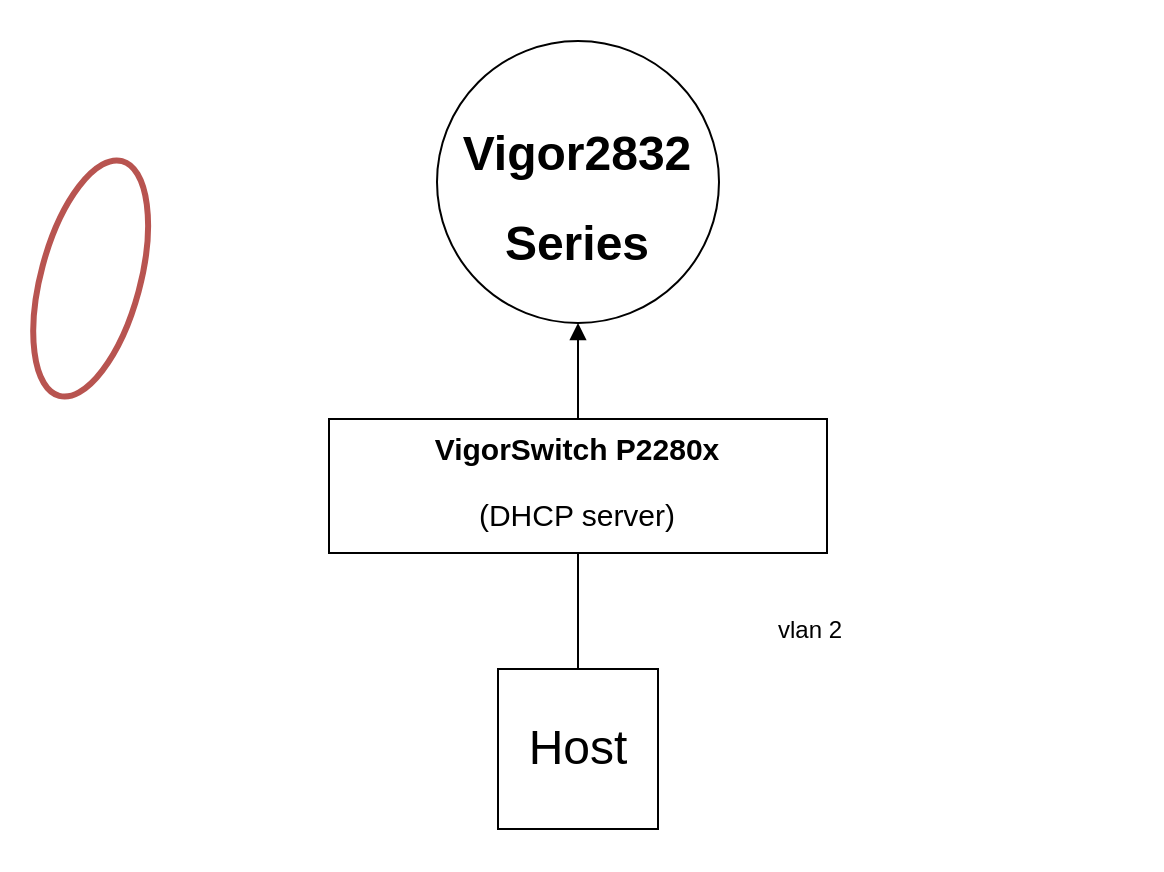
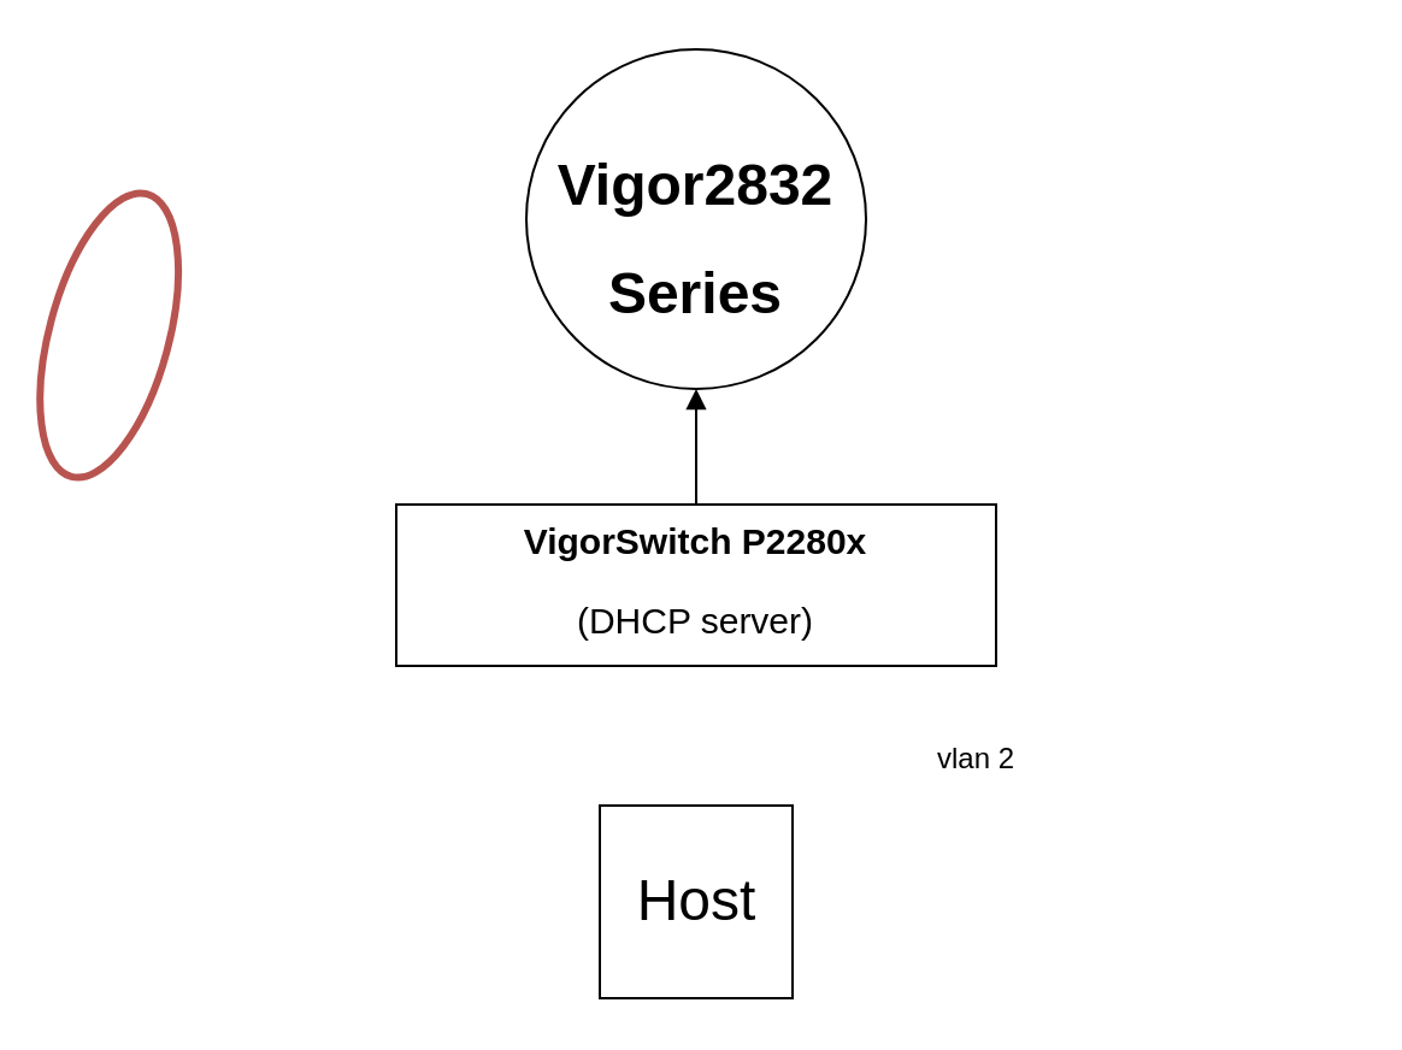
  <mxCell id="0" />
  <mxCell id="1" parent="0" />
  <mxCell id="2" value="&lt;h1 id=&quot;model_name_main&quot; style=&quot;font-size: 24px&quot;&gt;&lt;font style=&quot;font-size: 24px&quot;&gt;Vigor2832&lt;/font&gt;&lt;/h1&gt;&lt;b&gt;&lt;font style=&quot;font-size: 24px&quot;&gt;Series&lt;/font&gt;&lt;/b&gt;" style="ellipse;whiteSpace=wrap;html=1;aspect=fixed;" vertex="1" parent="1"><mxGeometry x="218" y="20" width="141" height="141" as="geometry" /></mxCell>
  <mxCell id="3" value="&lt;h1 id=&quot;model_name_main&quot; style=&quot;font-size: 15px&quot;&gt;&lt;font style=&quot;font-size: 15px&quot;&gt;VigorSwitch P2280x&lt;/font&gt;&lt;/h1&gt;&lt;p style=&quot;font-size: 15px&quot;&gt;&lt;font style=&quot;font-size: 15px&quot;&gt;(DHCP server)&lt;/font&gt;&lt;br&gt;&lt;/p&gt;" style="rounded=0;whiteSpace=wrap;html=1;" vertex="1" parent="1"><mxGeometry x="164" y="209" width="249" height="67" as="geometry" /></mxCell>
  <mxCell id="4" value="" style="ellipse;whiteSpace=wrap;html=1;fillColor=none;strokeColor=#b85450;strokeWidth=3;rotation=15;" vertex="1" parent="1"><mxGeometry x="20" y="78" width="49.66" height="121.51" as="geometry" /></mxCell>
  <mxCell id="5" value="" style="endArrow=block;html=1;entryX=0.5;entryY=1;entryDx=0;entryDy=0;exitX=0.5;exitY=0;exitDx=0;exitDy=0;" edge="1" parent="1" source="3" target="2"><mxGeometry width="50" height="50" relative="1" as="geometry"><mxPoint x="312" y="299" as="sourcePoint" /><mxPoint x="362" y="249" as="targetPoint" /></mxGeometry></mxCell>
  <mxCell id="6" value="&lt;font style=&quot;font-size: 24px&quot;&gt;Host&lt;/font&gt;" style="whiteSpace=wrap;html=1;aspect=fixed;" vertex="1" parent="1"><mxGeometry x="248.5" y="334" width="80" height="80" as="geometry" /></mxCell>
- <mxCell id="7" value="" style="endArrow=none;html=1;" edge="1" parent="1" source="6" target="3"><mxGeometry width="50" height="50" relative="1" as="geometry"><mxPoint x="288" y="326" as="sourcePoint" /><mxPoint x="288" y="278" as="targetPoint" /></mxGeometry></mxCell>
  <mxCell id="8" value="&lt;div align=&quot;left&quot;&gt;vlan 2&lt;br&gt;&lt;/div&gt;" style="text;html=1;strokeColor=none;fillColor=none;align=left;verticalAlign=middle;whiteSpace=wrap;rounded=0;" vertex="1" parent="1"><mxGeometry x="387" y="283" width="173" height="64" as="geometry" /></mxCell>
